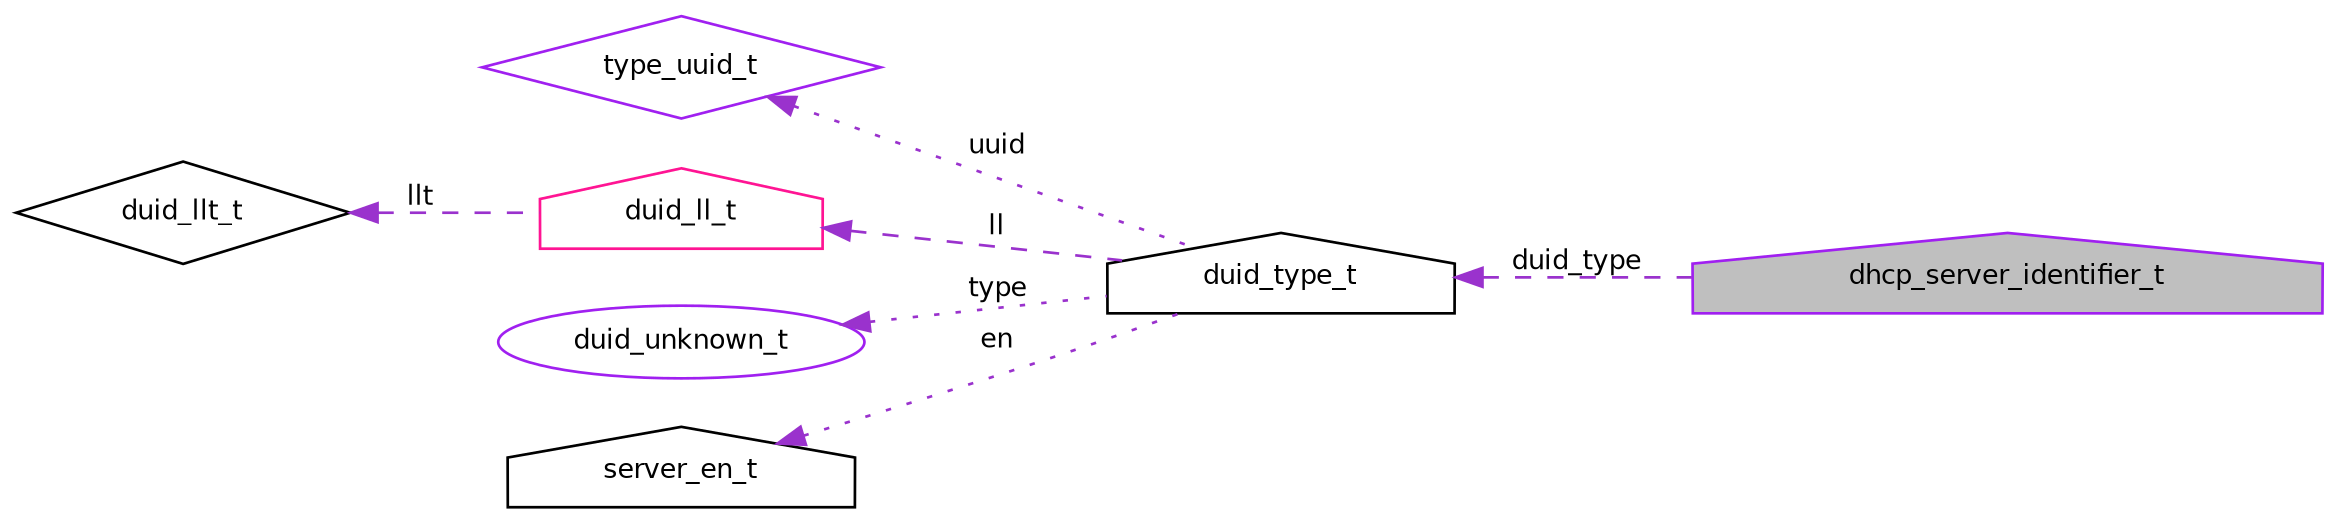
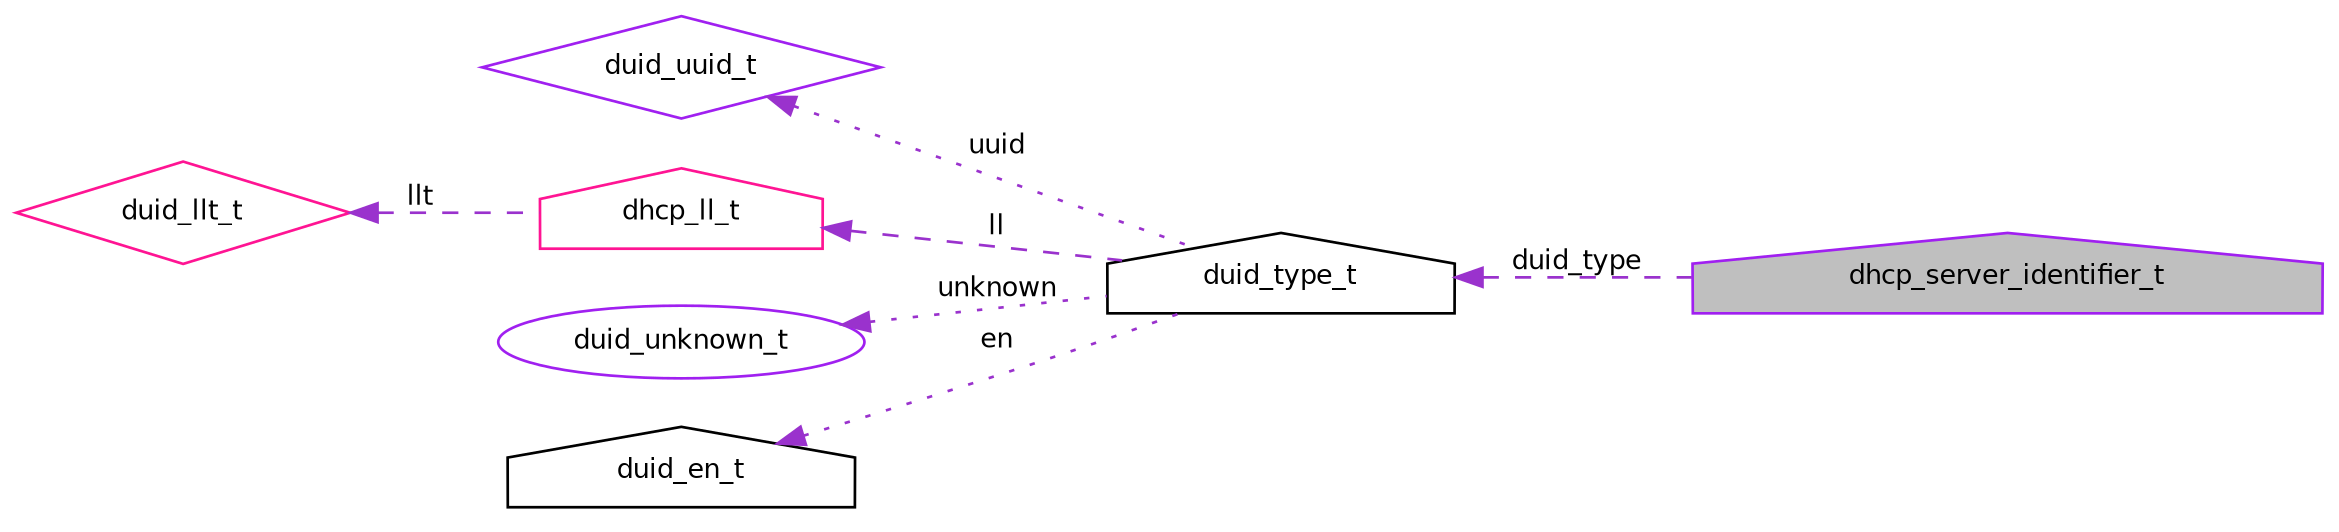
  digraph {
    rankdir=LR
    node [color=purple fontname=Helvetica fontsize=10 shape=house]
    edge [color=darkorchid3 dir=back fontname=Helvetica fontsize=10 labelfontname=Helvetica labelfontsize=10 style=dashed]
    n1 [fillcolor=grey75 fontcolor=black height=0.2 label=dhcp_server_identifier_t style=filled width=0.4]
    n2 [color=black height=0.2 label=duid_type_t width=0.4]
-   n3 [height=0.2 label=type_uuid_t shape=diamond width=0.4]
-   n4 [color=deeppink height=0.2 label=duid_ll_t width=0.4]
+   n3 [height=0.2 label=duid_uuid_t shape=diamond width=0.4]
+   n4 [color=deeppink height=0.2 label=dhcp_ll_t width=0.4]
    n5 [height=0.2 label=duid_unknown_t shape=ellipse width=0.4]
-   n6 [color=black height=0.2 label=server_en_t width=0.4]
-   n7 [color=black height=0.2 label=duid_llt_t shape=diamond width=0.4]
+   n6 [color=black height=0.2 label=duid_en_t width=0.4]
+   n7 [color=deeppink height=0.2 label=duid_llt_t shape=diamond width=0.4]
    n2 -> n1 [label=" duid_type"]
    n3 -> n2 [label=" uuid" style=dotted]
    n4 -> n2 [label=" ll"]
-   n5 -> n2 [label=" type" style=dotted]
+   n5 -> n2 [label=" unknown" style=dotted]
    n6 -> n2 [label=" en" style=dotted]
    n7 -> n4 [label=" llt"]
  }
